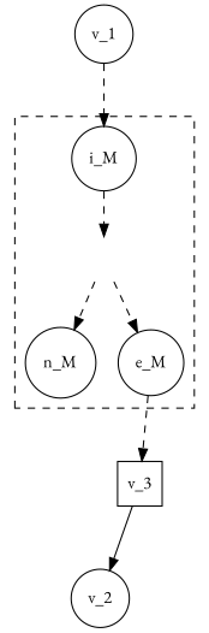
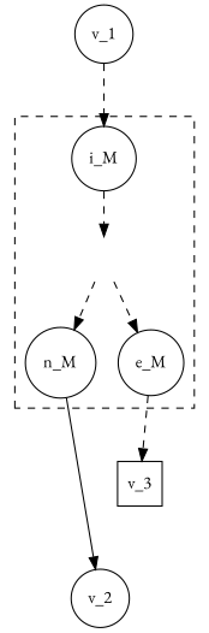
  digraph {
    fontname="EB Garamond"
    rankdir=TB
    node [fontname="EB Garamond" shape=circle]
    edge [fontname="EB Garamond" style=dashed]
    i_M [width=.5]
    n2 [label=" " shape=plaintext texlbl="$\dotso$" width=1.3]
    n_M [width=.5]
    e_M [width=.5]
    v_2 [style="state,accepting" width=.5]
    v_3 [shape=rect style="state,accepting" width=.5]
    v_1 [style="state,initial" width=.5]
    subgraph cluster_1 {
      style=dashed
      i_M
      n2
      n_M
      e_M
    }
    i_M -> n2
    n2 -> n_M
    n2 -> e_M
-   v_3 -> v_2 [label=" " texlbl="$I$" style=""]
+   n_M -> v_2 [label=" " texlbl="$I$" style=""]
    e_M -> v_3 [label=" " texlbl="$I$"]
    v_1 -> i_M [label=" " texlbl="$I$"]
  }
